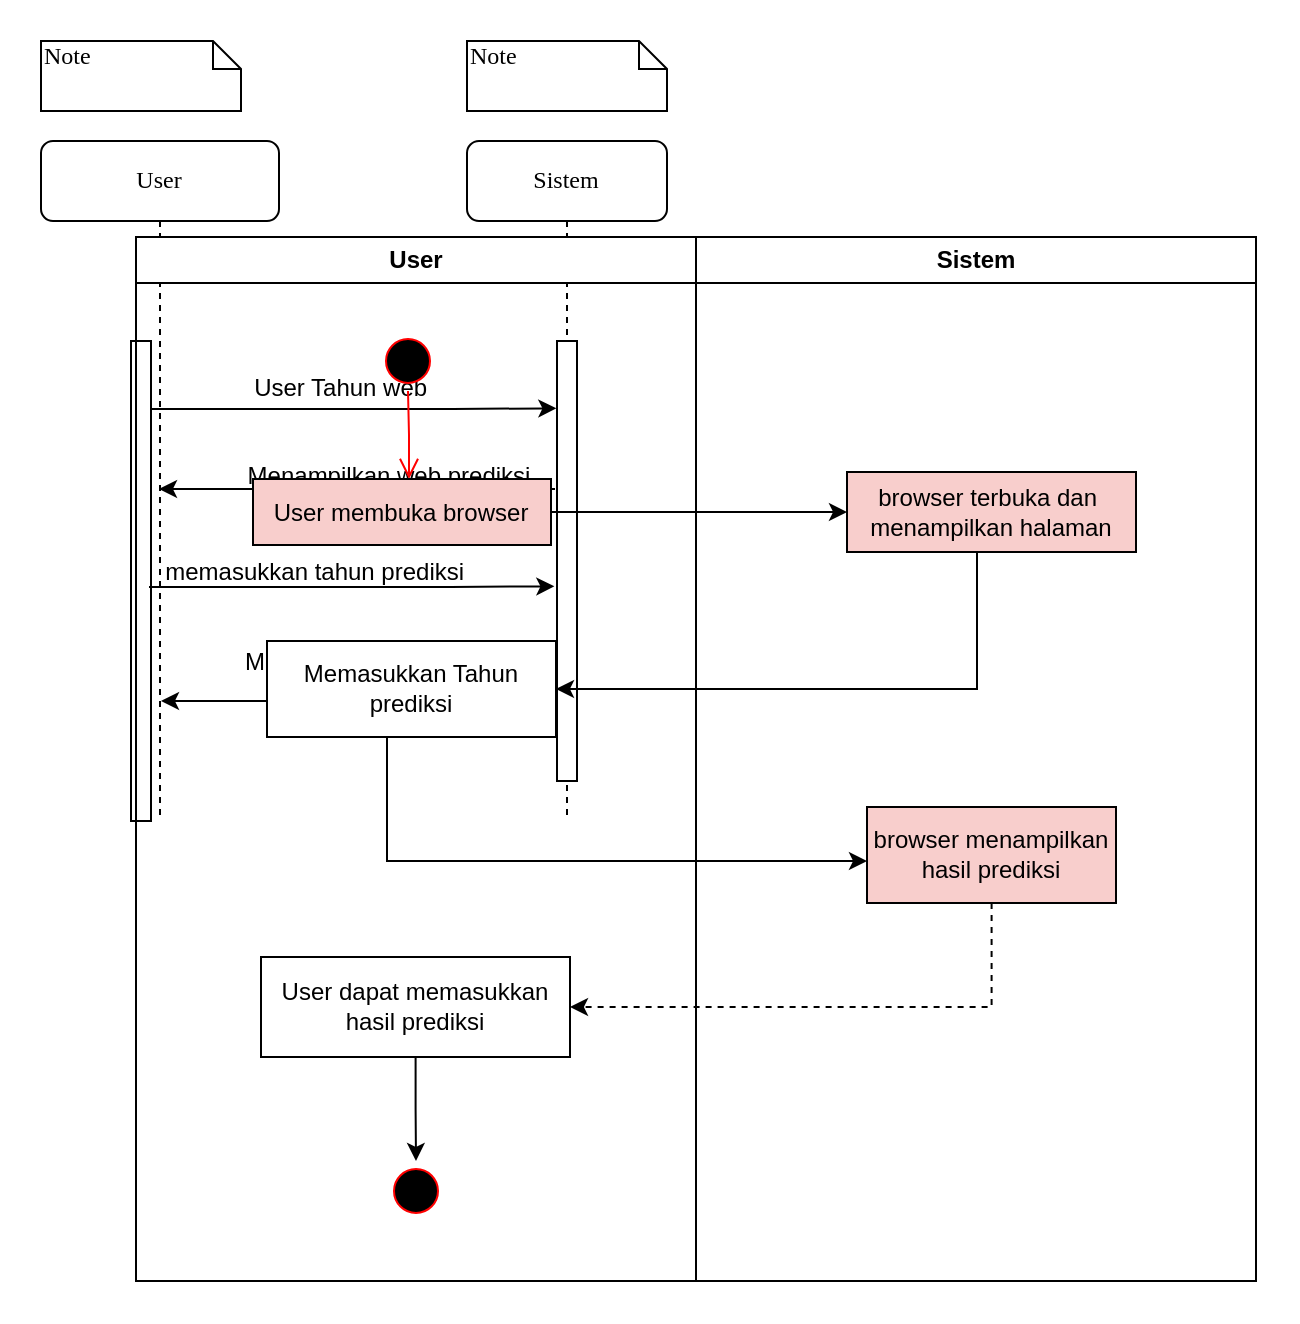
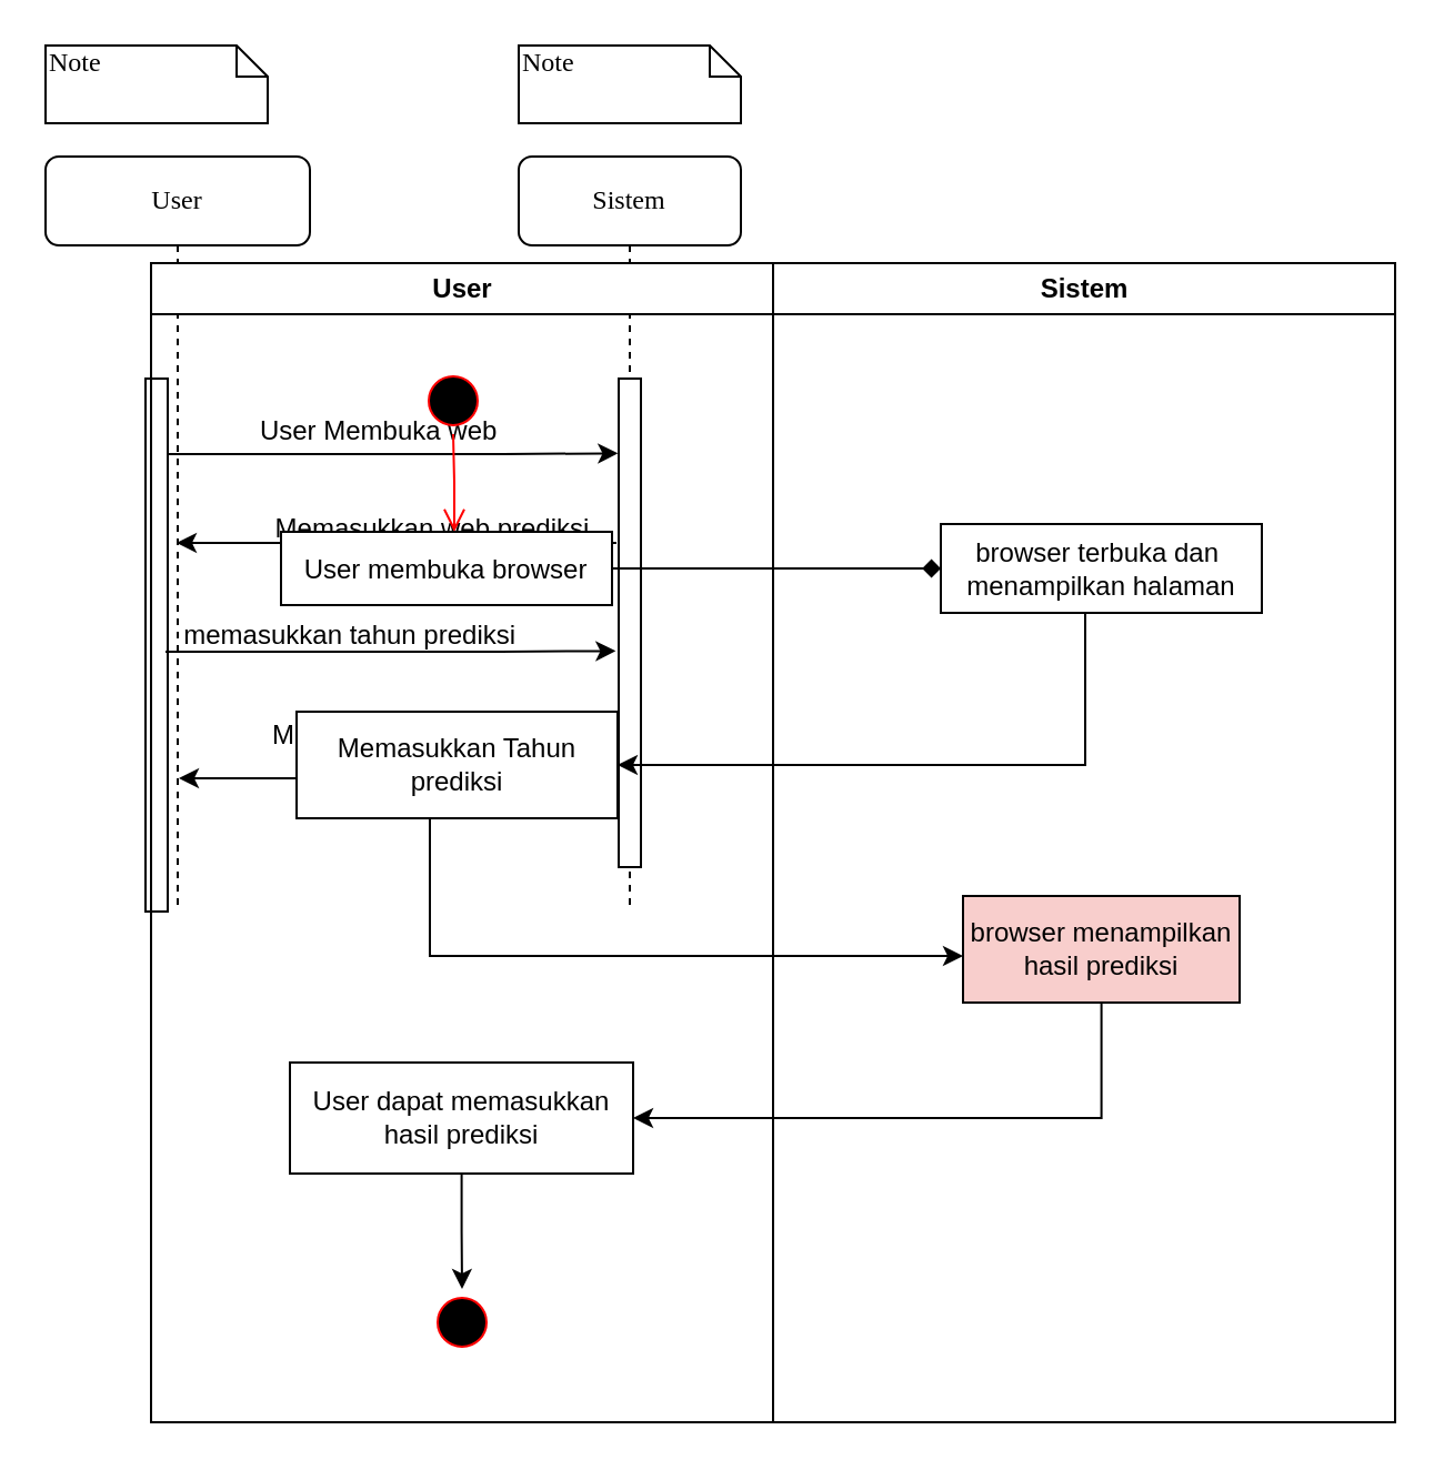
  <mxCell id="0" />
  <mxCell id="1" parent="0" />
  <mxCell id="2" value="&lt;div&gt;Sistem&lt;/div&gt;" style="shape=umlLifeline;perimeter=lifelinePerimeter;whiteSpace=wrap;html=1;container=1;collapsible=0;recursiveResize=0;outlineConnect=0;rounded=1;shadow=0;comic=0;labelBackgroundColor=none;strokeWidth=1;fontFamily=Verdana;fontSize=12;align=center;" vertex="1" parent="1"><mxGeometry x="233" y="70" width="100" height="340" as="geometry" /></mxCell>
  <mxCell id="3" value="" style="html=1;points=[];perimeter=orthogonalPerimeter;rounded=0;shadow=0;comic=0;labelBackgroundColor=none;strokeWidth=1;fontFamily=Verdana;fontSize=12;align=center;" vertex="1" parent="2"><mxGeometry x="45" y="100" width="10" height="220" as="geometry" /></mxCell>
  <mxCell id="4" value="User" style="shape=umlLifeline;perimeter=lifelinePerimeter;whiteSpace=wrap;html=1;container=1;collapsible=0;recursiveResize=0;outlineConnect=0;rounded=1;shadow=0;comic=0;labelBackgroundColor=none;strokeWidth=1;fontFamily=Verdana;fontSize=12;align=center;" vertex="1" parent="1"><mxGeometry x="20" y="70" width="119" height="340" as="geometry" /></mxCell>
  <mxCell id="5" value="" style="html=1;points=[];perimeter=orthogonalPerimeter;rounded=0;shadow=0;comic=0;labelBackgroundColor=none;strokeWidth=1;fontFamily=Verdana;fontSize=12;align=center;" vertex="1" parent="4"><mxGeometry x="45" y="100" width="10" height="240" as="geometry" /></mxCell>
  <mxCell id="6" value="Note" style="shape=note;whiteSpace=wrap;html=1;size=14;verticalAlign=top;align=left;spacingTop=-6;rounded=0;shadow=0;comic=0;labelBackgroundColor=none;strokeWidth=1;fontFamily=Verdana;fontSize=12" vertex="1" parent="1"><mxGeometry x="20" y="20" width="100" height="35" as="geometry" /></mxCell>
  <mxCell id="7" value="Note" style="shape=note;whiteSpace=wrap;html=1;size=14;verticalAlign=top;align=left;spacingTop=-6;rounded=0;shadow=0;comic=0;labelBackgroundColor=none;strokeWidth=1;fontFamily=Verdana;fontSize=12" vertex="1" parent="1"><mxGeometry x="233" y="20" width="100" height="35" as="geometry" /></mxCell>
  <mxCell id="8" value="" style="endArrow=classic;html=1;rounded=0;entryX=-0.033;entryY=0.153;entryDx=0;entryDy=0;entryPerimeter=0;" edge="1" parent="1" source="5" target="3"><mxGeometry width="50" height="50" relative="1" as="geometry"><mxPoint x="75" y="238" as="sourcePoint" /><mxPoint x="286" y="210" as="targetPoint" /><Array as="points"><mxPoint x="226" y="204" /></Array></mxGeometry></mxCell>
- <mxCell id="9" value="User Tahun web&amp;nbsp;" style="text;html=1;strokeColor=none;fillColor=none;align=center;verticalAlign=middle;whiteSpace=wrap;rounded=0;" vertex="1" parent="1"><mxGeometry x="79" y="179" width="186" height="30" as="geometry" /></mxCell>
+ <mxCell id="9" value="User Membuka web&amp;nbsp;" style="text;html=1;strokeColor=none;fillColor=none;align=center;verticalAlign=middle;whiteSpace=wrap;rounded=0;" vertex="1" parent="1"><mxGeometry x="79" y="179" width="186" height="30" as="geometry" /></mxCell>
  <mxCell id="10" value="" style="endArrow=classic;html=1;rounded=0;" edge="1" parent="1" target="4"><mxGeometry width="50" height="50" relative="1" as="geometry"><mxPoint x="277" y="244" as="sourcePoint" /><mxPoint x="296" y="219" as="targetPoint" /><Array as="points"><mxPoint x="270" y="244" /></Array></mxGeometry></mxCell>
- <mxCell id="11" value="Menampilkan web prediksi" style="text;html=1;align=center;verticalAlign=middle;resizable=0;points=[];autosize=1;strokeColor=none;fillColor=none;" vertex="1" parent="1"><mxGeometry x="114" y="225" width="159" height="26" as="geometry" /></mxCell>
+ <mxCell id="11" value="Memasukkan web prediksi" style="text;html=1;align=center;verticalAlign=middle;resizable=0;points=[];autosize=1;strokeColor=none;fillColor=none;" vertex="1" parent="1"><mxGeometry x="114" y="225" width="159" height="26" as="geometry" /></mxCell>
  <mxCell id="12" value="memasukkan tahun prediksi&amp;nbsp;" style="text;html=1;strokeColor=none;fillColor=none;align=center;verticalAlign=middle;whiteSpace=wrap;rounded=0;" vertex="1" parent="1"><mxGeometry x="66" y="271" width="186" height="30" as="geometry" /></mxCell>
  <mxCell id="13" value="" style="endArrow=classic;html=1;rounded=0;entryX=-0.033;entryY=0.153;entryDx=0;entryDy=0;entryPerimeter=0;" edge="1" parent="1"><mxGeometry width="50" height="50" relative="1" as="geometry"><mxPoint x="74" y="293" as="sourcePoint" /><mxPoint x="276.67" y="292.66" as="targetPoint" /><Array as="points"><mxPoint x="225" y="293" /></Array></mxGeometry></mxCell>
  <mxCell id="14" value="Menampilkan hasil prediksi" style="text;html=1;align=center;verticalAlign=middle;resizable=0;points=[];autosize=1;strokeColor=none;fillColor=none;" vertex="1" parent="1"><mxGeometry x="113" y="318" width="162" height="26" as="geometry" /></mxCell>
  <mxCell id="15" value="" style="endArrow=classic;html=1;rounded=0;" edge="1" parent="1"><mxGeometry width="50" height="50" relative="1" as="geometry"><mxPoint x="278" y="350" as="sourcePoint" /><mxPoint x="80" y="350" as="targetPoint" /><Array as="points"><mxPoint x="271" y="350" /></Array></mxGeometry></mxCell>
  <mxCell id="16" value="User" style="swimlane;whiteSpace=wrap" vertex="1" parent="1"><mxGeometry x="67.5" y="118" width="280" height="522" as="geometry" /></mxCell>
  <mxCell id="17" value="" style="ellipse;shape=startState;fillColor=#000000;strokeColor=#ff0000;" vertex="1" parent="16"><mxGeometry x="121" y="47" width="30" height="30" as="geometry" /></mxCell>
  <mxCell id="18" value="" style="edgeStyle=elbowEdgeStyle;elbow=horizontal;verticalAlign=bottom;endArrow=open;endSize=8;strokeColor=#FF0000;endFill=1;rounded=0" edge="1" parent="16" source="17" target="19"><mxGeometry x="100" y="40" as="geometry"><mxPoint x="115" y="110" as="targetPoint" /></mxGeometry></mxCell>
- <mxCell id="19" value="User membuka browser" style="fillColor=#f8cecc;" vertex="1" parent="16"><mxGeometry x="58.5" y="121" width="149" height="33" as="geometry" /></mxCell>
+ <mxCell id="19" value="User membuka browser" style="" vertex="1" parent="16"><mxGeometry x="58.5" y="121" width="149" height="33" as="geometry" /></mxCell>
  <mxCell id="20" value="Memasukkan Tahun prediksi" style="rounded=0;whiteSpace=wrap;html=1;" vertex="1" parent="16"><mxGeometry x="65.5" y="202" width="144.5" height="48" as="geometry" /></mxCell>
  <mxCell id="21" style="edgeStyle=orthogonalEdgeStyle;rounded=0;orthogonalLoop=1;jettySize=auto;html=1;entryX=0.5;entryY=0;entryDx=0;entryDy=0;" edge="1" parent="16" source="22" target="23"><mxGeometry relative="1" as="geometry" /></mxCell>
  <mxCell id="22" value="User dapat memasukkan hasil prediksi" style="rounded=0;whiteSpace=wrap;html=1;" vertex="1" parent="16"><mxGeometry x="62.5" y="360" width="154.5" height="50" as="geometry" /></mxCell>
  <mxCell id="23" value="" style="ellipse;shape=startState;fillColor=#000000;strokeColor=#ff0000;" vertex="1" parent="16"><mxGeometry x="125" y="462" width="30" height="30" as="geometry" /></mxCell>
  <mxCell id="24" value="Sistem" style="swimlane;whiteSpace=wrap" vertex="1" parent="1"><mxGeometry x="347.5" y="118" width="280" height="522" as="geometry" /></mxCell>
- <mxCell id="25" value="browser terbuka dan&amp;nbsp; menampilkan halaman" style="rounded=0;whiteSpace=wrap;html=1;fillColor=#f8cecc;" vertex="1" parent="24"><mxGeometry x="75.5" y="117.5" width="144.5" height="40" as="geometry" /></mxCell>
+ <mxCell id="25" value="browser terbuka dan&amp;nbsp; menampilkan halaman" style="rounded=0;whiteSpace=wrap;html=1;" vertex="1" parent="24"><mxGeometry x="75.5" y="117.5" width="144.5" height="40" as="geometry" /></mxCell>
  <mxCell id="26" value="browser menampilkan hasil prediksi" style="rounded=0;whiteSpace=wrap;html=1;fillColor=#f8cecc;" vertex="1" parent="24"><mxGeometry x="85.5" y="285" width="124.5" height="48" as="geometry" /></mxCell>
- <mxCell id="27" value="" style="endArrow=classic;html=1;rounded=0;entryX=0;entryY=0.5;entryDx=0;entryDy=0;exitX=1;exitY=0.5;exitDx=0;exitDy=0;" edge="1" parent="1" source="19" target="25"><mxGeometry width="50" height="50" relative="1" as="geometry"><mxPoint x="263" y="290" as="sourcePoint" /><mxPoint x="313" y="240" as="targetPoint" /></mxGeometry></mxCell>
+ <mxCell id="27" value="" style="endArrow=diamond;html=1;rounded=0;entryX=0;entryY=0.5;entryDx=0;entryDy=0;exitX=1;exitY=0.5;exitDx=0;exitDy=0;" edge="1" parent="1" source="19" target="25"><mxGeometry width="50" height="50" relative="1" as="geometry"><mxPoint x="263" y="290" as="sourcePoint" /><mxPoint x="313" y="240" as="targetPoint" /></mxGeometry></mxCell>
  <mxCell id="28" style="edgeStyle=orthogonalEdgeStyle;rounded=0;orthogonalLoop=1;jettySize=auto;html=1;" edge="1" parent="1" source="25" target="20"><mxGeometry relative="1" as="geometry"><Array as="points"><mxPoint x="488" y="344" /></Array></mxGeometry></mxCell>
  <mxCell id="29" style="edgeStyle=orthogonalEdgeStyle;rounded=0;orthogonalLoop=1;jettySize=auto;html=1;" edge="1" parent="1" source="20"><mxGeometry relative="1" as="geometry"><mxPoint x="433" y="430" as="targetPoint" /><Array as="points"><mxPoint x="193" y="430" /></Array></mxGeometry></mxCell>
- <mxCell id="30" style="edgeStyle=orthogonalEdgeStyle;rounded=0;orthogonalLoop=1;jettySize=auto;html=1;entryX=1;entryY=0.5;entryDx=0;entryDy=0;dashed=1;" edge="1" parent="1" source="26" target="22"><mxGeometry relative="1" as="geometry"><Array as="points"><mxPoint x="495" y="503" /></Array></mxGeometry></mxCell>
+ <mxCell id="30" style="edgeStyle=orthogonalEdgeStyle;rounded=0;orthogonalLoop=1;jettySize=auto;html=1;entryX=1;entryY=0.5;entryDx=0;entryDy=0;" edge="1" parent="1" source="26" target="22"><mxGeometry relative="1" as="geometry"><Array as="points"><mxPoint x="495" y="503" /></Array></mxGeometry></mxCell>
